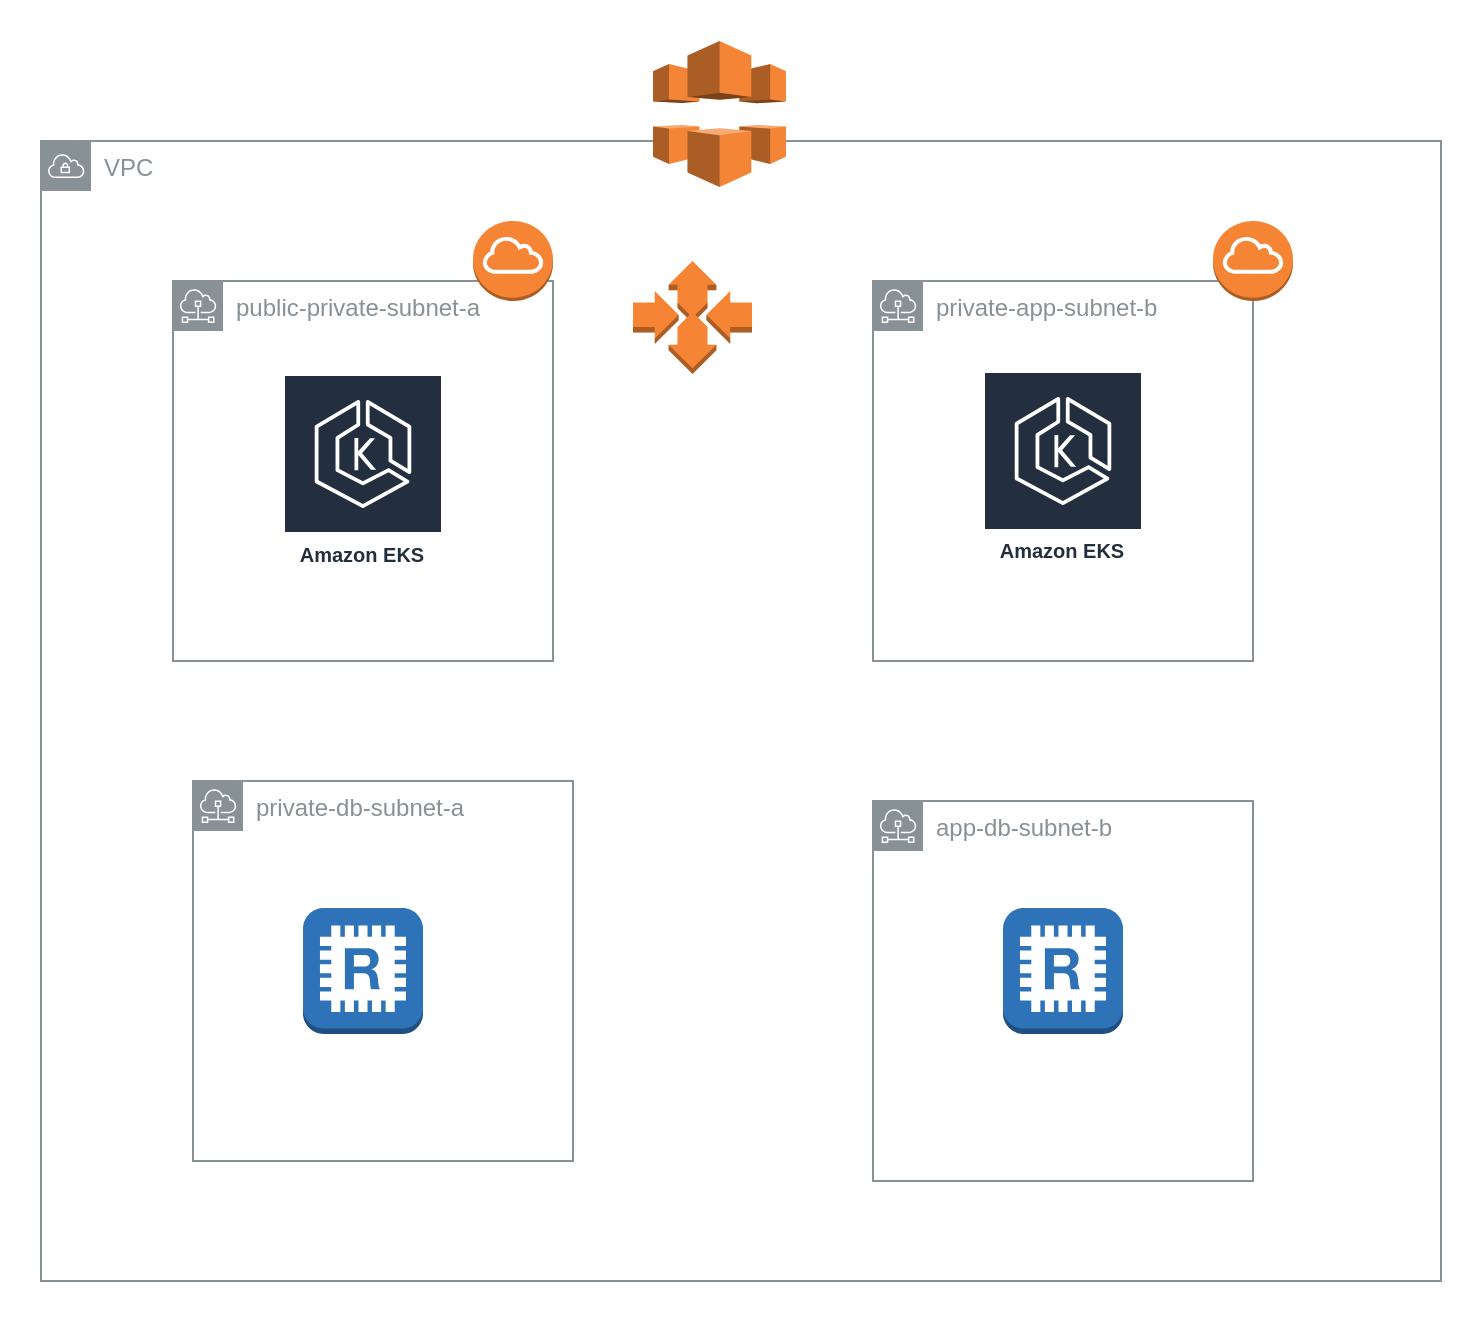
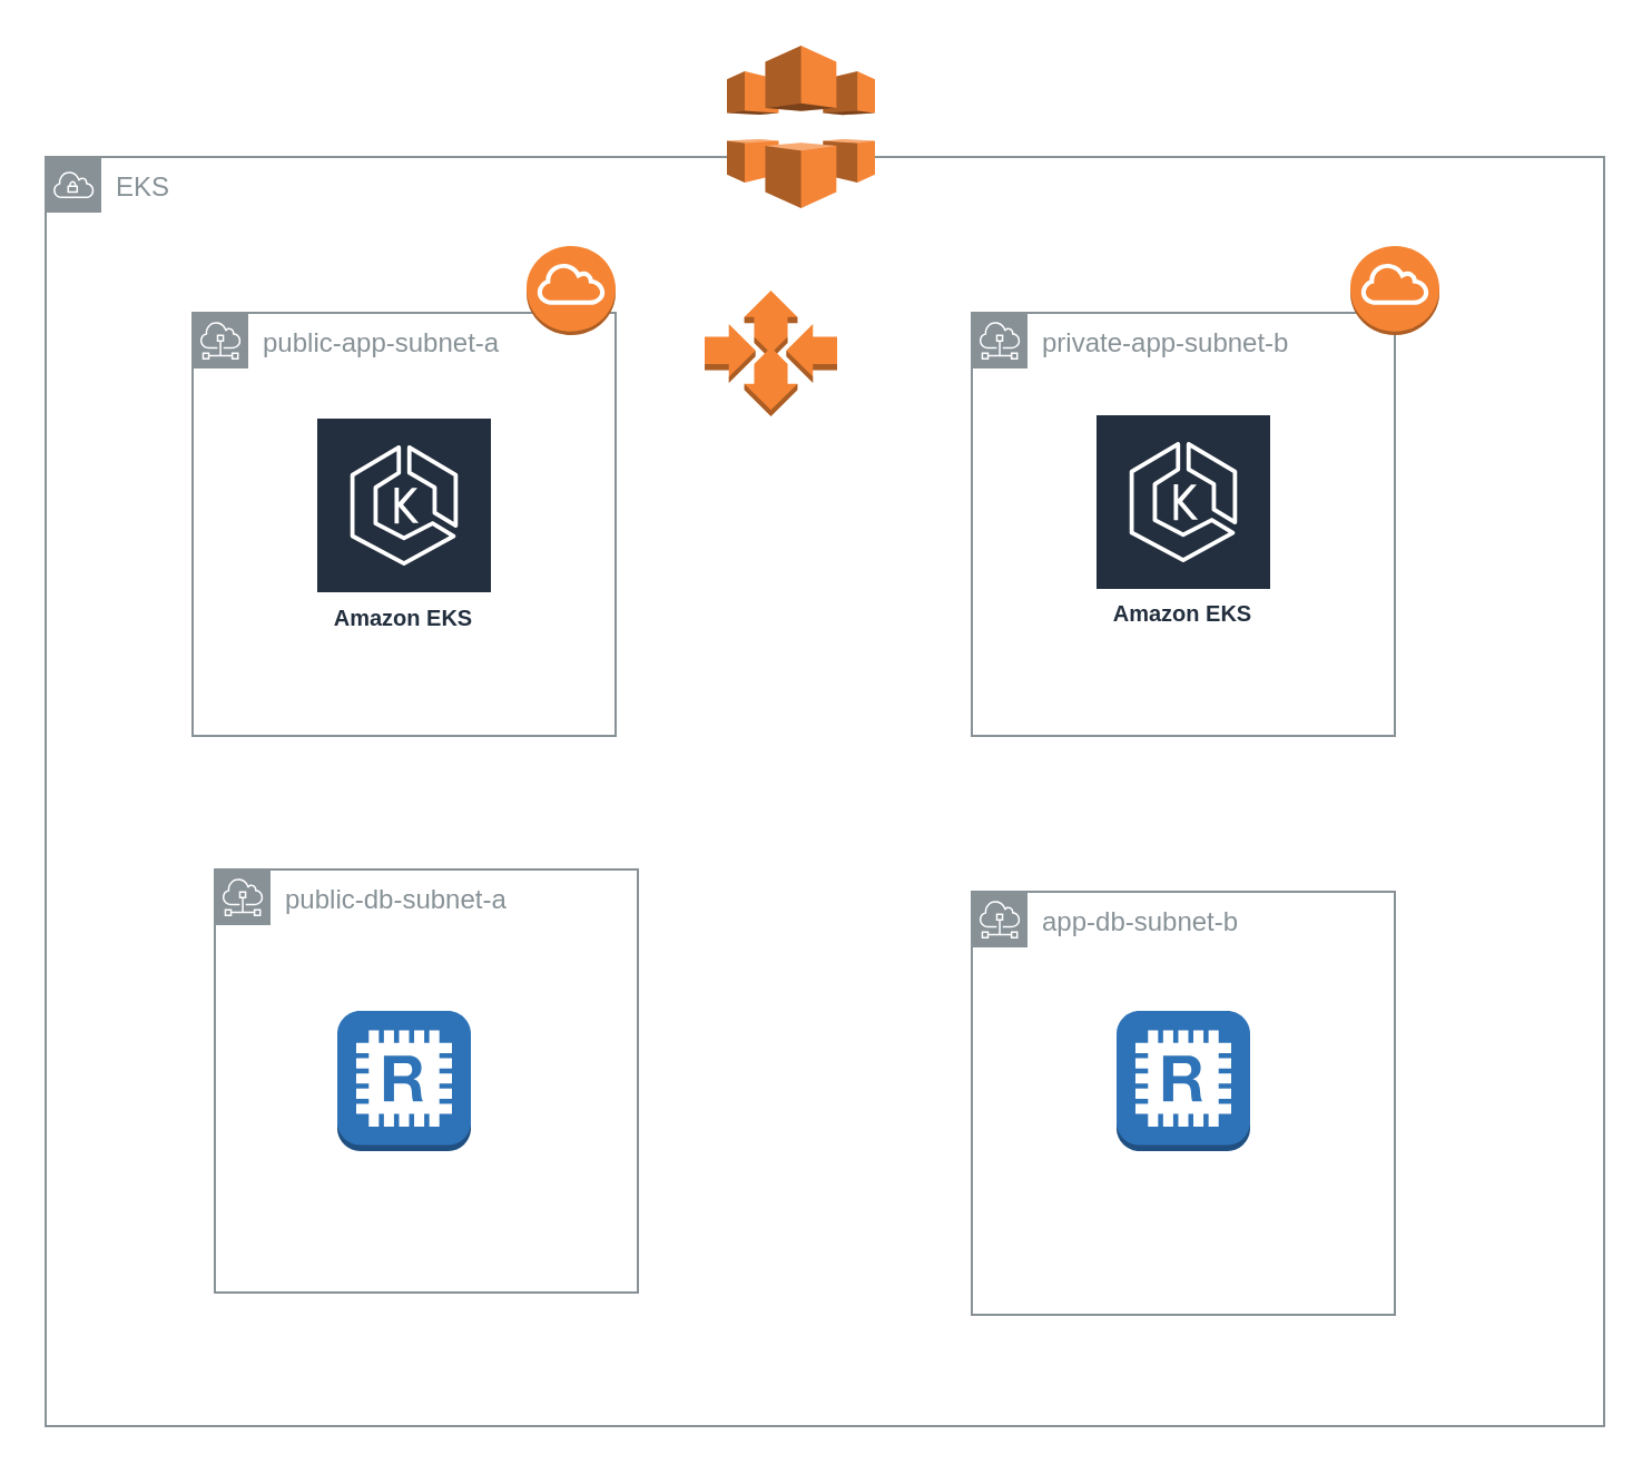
  <mxCell id="0" />
  <mxCell id="1" parent="0" />
- <mxCell id="2" value="VPC" style="sketch=0;outlineConnect=0;gradientColor=none;html=1;whiteSpace=wrap;fontSize=12;fontStyle=0;shape=mxgraph.aws4.group;grIcon=mxgraph.aws4.group_vpc;strokeColor=#879196;fillColor=none;verticalAlign=top;align=left;spacingLeft=30;fontColor=#879196;dashed=0;" vertex="1" parent="1"><mxGeometry x="20" y="70" width="700" height="570" as="geometry" /></mxCell>
- <mxCell id="3" value="public-private-subnet-a" style="sketch=0;outlineConnect=0;gradientColor=none;html=1;whiteSpace=wrap;fontSize=12;fontStyle=0;shape=mxgraph.aws4.group;grIcon=mxgraph.aws4.group_subnet;strokeColor=#879196;fillColor=none;verticalAlign=top;align=left;spacingLeft=30;fontColor=#879196;dashed=0;" vertex="1" parent="1"><mxGeometry x="86" y="140" width="190" height="190" as="geometry" /></mxCell>
+ <mxCell id="2" value="EKS" style="sketch=0;outlineConnect=0;gradientColor=none;html=1;whiteSpace=wrap;fontSize=12;fontStyle=0;shape=mxgraph.aws4.group;grIcon=mxgraph.aws4.group_vpc;strokeColor=#879196;fillColor=none;verticalAlign=top;align=left;spacingLeft=30;fontColor=#879196;dashed=0;" vertex="1" parent="1"><mxGeometry x="20" y="70" width="700" height="570" as="geometry" /></mxCell>
+ <mxCell id="3" value="public-app-subnet-a" style="sketch=0;outlineConnect=0;gradientColor=none;html=1;whiteSpace=wrap;fontSize=12;fontStyle=0;shape=mxgraph.aws4.group;grIcon=mxgraph.aws4.group_subnet;strokeColor=#879196;fillColor=none;verticalAlign=top;align=left;spacingLeft=30;fontColor=#879196;dashed=0;" vertex="1" parent="1"><mxGeometry x="86" y="140" width="190" height="190" as="geometry" /></mxCell>
  <mxCell id="4" value="private-app-subnet-b" style="sketch=0;outlineConnect=0;gradientColor=none;html=1;whiteSpace=wrap;fontSize=12;fontStyle=0;shape=mxgraph.aws4.group;grIcon=mxgraph.aws4.group_subnet;strokeColor=#879196;fillColor=none;verticalAlign=top;align=left;spacingLeft=30;fontColor=#879196;dashed=0;" vertex="1" parent="1"><mxGeometry x="436" y="140" width="190" height="190" as="geometry" /></mxCell>
- <mxCell id="5" value="private-db-subnet-a" style="sketch=0;outlineConnect=0;gradientColor=none;html=1;whiteSpace=wrap;fontSize=12;fontStyle=0;shape=mxgraph.aws4.group;grIcon=mxgraph.aws4.group_subnet;strokeColor=#879196;fillColor=none;verticalAlign=top;align=left;spacingLeft=30;fontColor=#879196;dashed=0;" vertex="1" parent="1"><mxGeometry x="96" y="390" width="190" height="190" as="geometry" /></mxCell>
+ <mxCell id="5" value="public-db-subnet-a" style="sketch=0;outlineConnect=0;gradientColor=none;html=1;whiteSpace=wrap;fontSize=12;fontStyle=0;shape=mxgraph.aws4.group;grIcon=mxgraph.aws4.group_subnet;strokeColor=#879196;fillColor=none;verticalAlign=top;align=left;spacingLeft=30;fontColor=#879196;dashed=0;" vertex="1" parent="1"><mxGeometry x="96" y="390" width="190" height="190" as="geometry" /></mxCell>
  <mxCell id="6" value="app-db-subnet-b&lt;br&gt;" style="sketch=0;outlineConnect=0;gradientColor=none;html=1;whiteSpace=wrap;fontSize=12;fontStyle=0;shape=mxgraph.aws4.group;grIcon=mxgraph.aws4.group_subnet;strokeColor=#879196;fillColor=none;verticalAlign=top;align=left;spacingLeft=30;fontColor=#879196;dashed=0;" vertex="1" parent="1"><mxGeometry x="436" y="400" width="190" height="190" as="geometry" /></mxCell>
  <mxCell id="7" value="" style="outlineConnect=0;dashed=0;verticalLabelPosition=bottom;verticalAlign=top;align=center;html=1;shape=mxgraph.aws3.auto_scaling;fillColor=#F58534;gradientColor=none;" vertex="1" parent="1"><mxGeometry x="316" y="130" width="59.5" height="56.5" as="geometry" /></mxCell>
  <mxCell id="8" value="Amazon EKS" style="sketch=0;outlineConnect=0;fontColor=#232F3E;gradientColor=none;strokeColor=#ffffff;fillColor=#232F3E;dashed=0;verticalLabelPosition=middle;verticalAlign=bottom;align=center;html=1;whiteSpace=wrap;fontSize=10;fontStyle=1;spacing=3;shape=mxgraph.aws4.productIcon;prIcon=mxgraph.aws4.eks;" vertex="1" parent="1"><mxGeometry x="141" y="186.5" width="80" height="100" as="geometry" /></mxCell>
  <mxCell id="9" value="Amazon EKS" style="sketch=0;outlineConnect=0;fontColor=#232F3E;gradientColor=none;strokeColor=#ffffff;fillColor=#232F3E;dashed=0;verticalLabelPosition=middle;verticalAlign=bottom;align=center;html=1;whiteSpace=wrap;fontSize=10;fontStyle=1;spacing=3;shape=mxgraph.aws4.productIcon;prIcon=mxgraph.aws4.eks;" vertex="1" parent="1"><mxGeometry x="491" y="185" width="80" height="100" as="geometry" /></mxCell>
  <mxCell id="10" value="" style="outlineConnect=0;dashed=0;verticalLabelPosition=bottom;verticalAlign=top;align=center;html=1;shape=mxgraph.aws3.internet_gateway;fillColor=#F58534;gradientColor=none;" vertex="1" parent="1"><mxGeometry x="236" y="110" width="40" height="40" as="geometry" /></mxCell>
  <mxCell id="11" value="" style="outlineConnect=0;dashed=0;verticalLabelPosition=bottom;verticalAlign=top;align=center;html=1;shape=mxgraph.aws3.internet_gateway;fillColor=#F58534;gradientColor=none;" vertex="1" parent="1"><mxGeometry x="606" y="110" width="40" height="40" as="geometry" /></mxCell>
  <mxCell id="12" value="" style="outlineConnect=0;dashed=0;verticalLabelPosition=bottom;verticalAlign=top;align=center;html=1;shape=mxgraph.aws3.redis;fillColor=#2E73B8;gradientColor=none;" vertex="1" parent="1"><mxGeometry x="151" y="453.5" width="60" height="63" as="geometry" /></mxCell>
  <mxCell id="13" value="" style="outlineConnect=0;dashed=0;verticalLabelPosition=bottom;verticalAlign=top;align=center;html=1;shape=mxgraph.aws3.redis;fillColor=#2E73B8;gradientColor=none;" vertex="1" parent="1"><mxGeometry x="501" y="453.5" width="60" height="63" as="geometry" /></mxCell>
  <mxCell id="14" value="" style="outlineConnect=0;dashed=0;verticalLabelPosition=bottom;verticalAlign=top;align=center;html=1;shape=mxgraph.aws3.cloudfront;fillColor=#F58536;gradientColor=none;" vertex="1" parent="1"><mxGeometry x="326" y="20" width="66.5" height="73" as="geometry" /></mxCell>
